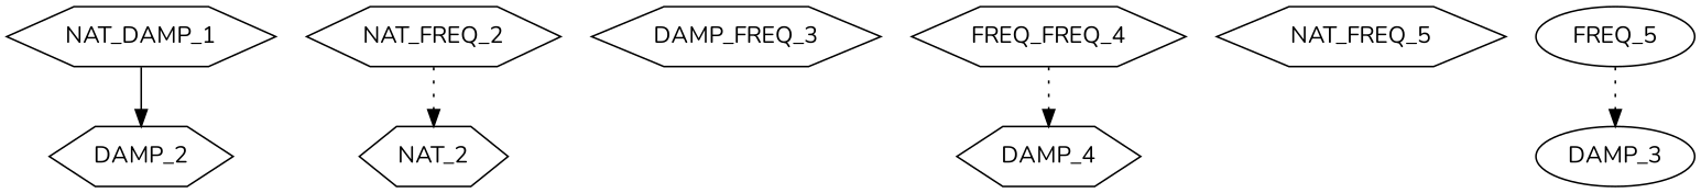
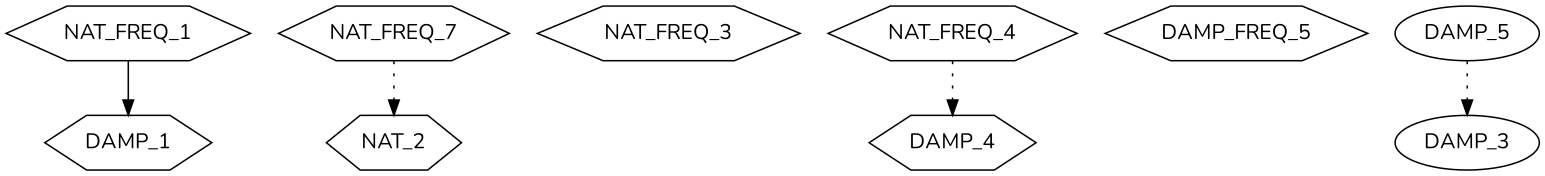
  strict digraph {
    fontname=Nunito
    node [fontname=Nunito shape=hexagon]
    edge [fontname=Nunito style=dotted]
-   NAT_FREQ_1 [label=NAT_DAMP_1]
-   DAMP_1 [label=DAMP_2]
+   NAT_FREQ_1
+   DAMP_1
    n3 [label=NAT_2]
-   NAT_FREQ_2
-   NAT_FREQ_3 [label=DAMP_FREQ_3]
-   NAT_FREQ_4 [label=FREQ_FREQ_4]
+   NAT_FREQ_2 [label=NAT_FREQ_7]
+   NAT_FREQ_3
+   NAT_FREQ_4
    DAMP_4
-   NAT_FREQ_5
-   DAMP_5 [shape=ellipse label=FREQ_5]
+   NAT_FREQ_5 [label=DAMP_FREQ_5]
+   DAMP_5 [shape=ellipse]
    DAMP_3 [shape=ellipse]
    NAT_FREQ_1 -> DAMP_1 [style=solid]
    NAT_FREQ_2 -> n3
    NAT_FREQ_4 -> DAMP_4
    DAMP_5 -> DAMP_3
  }
